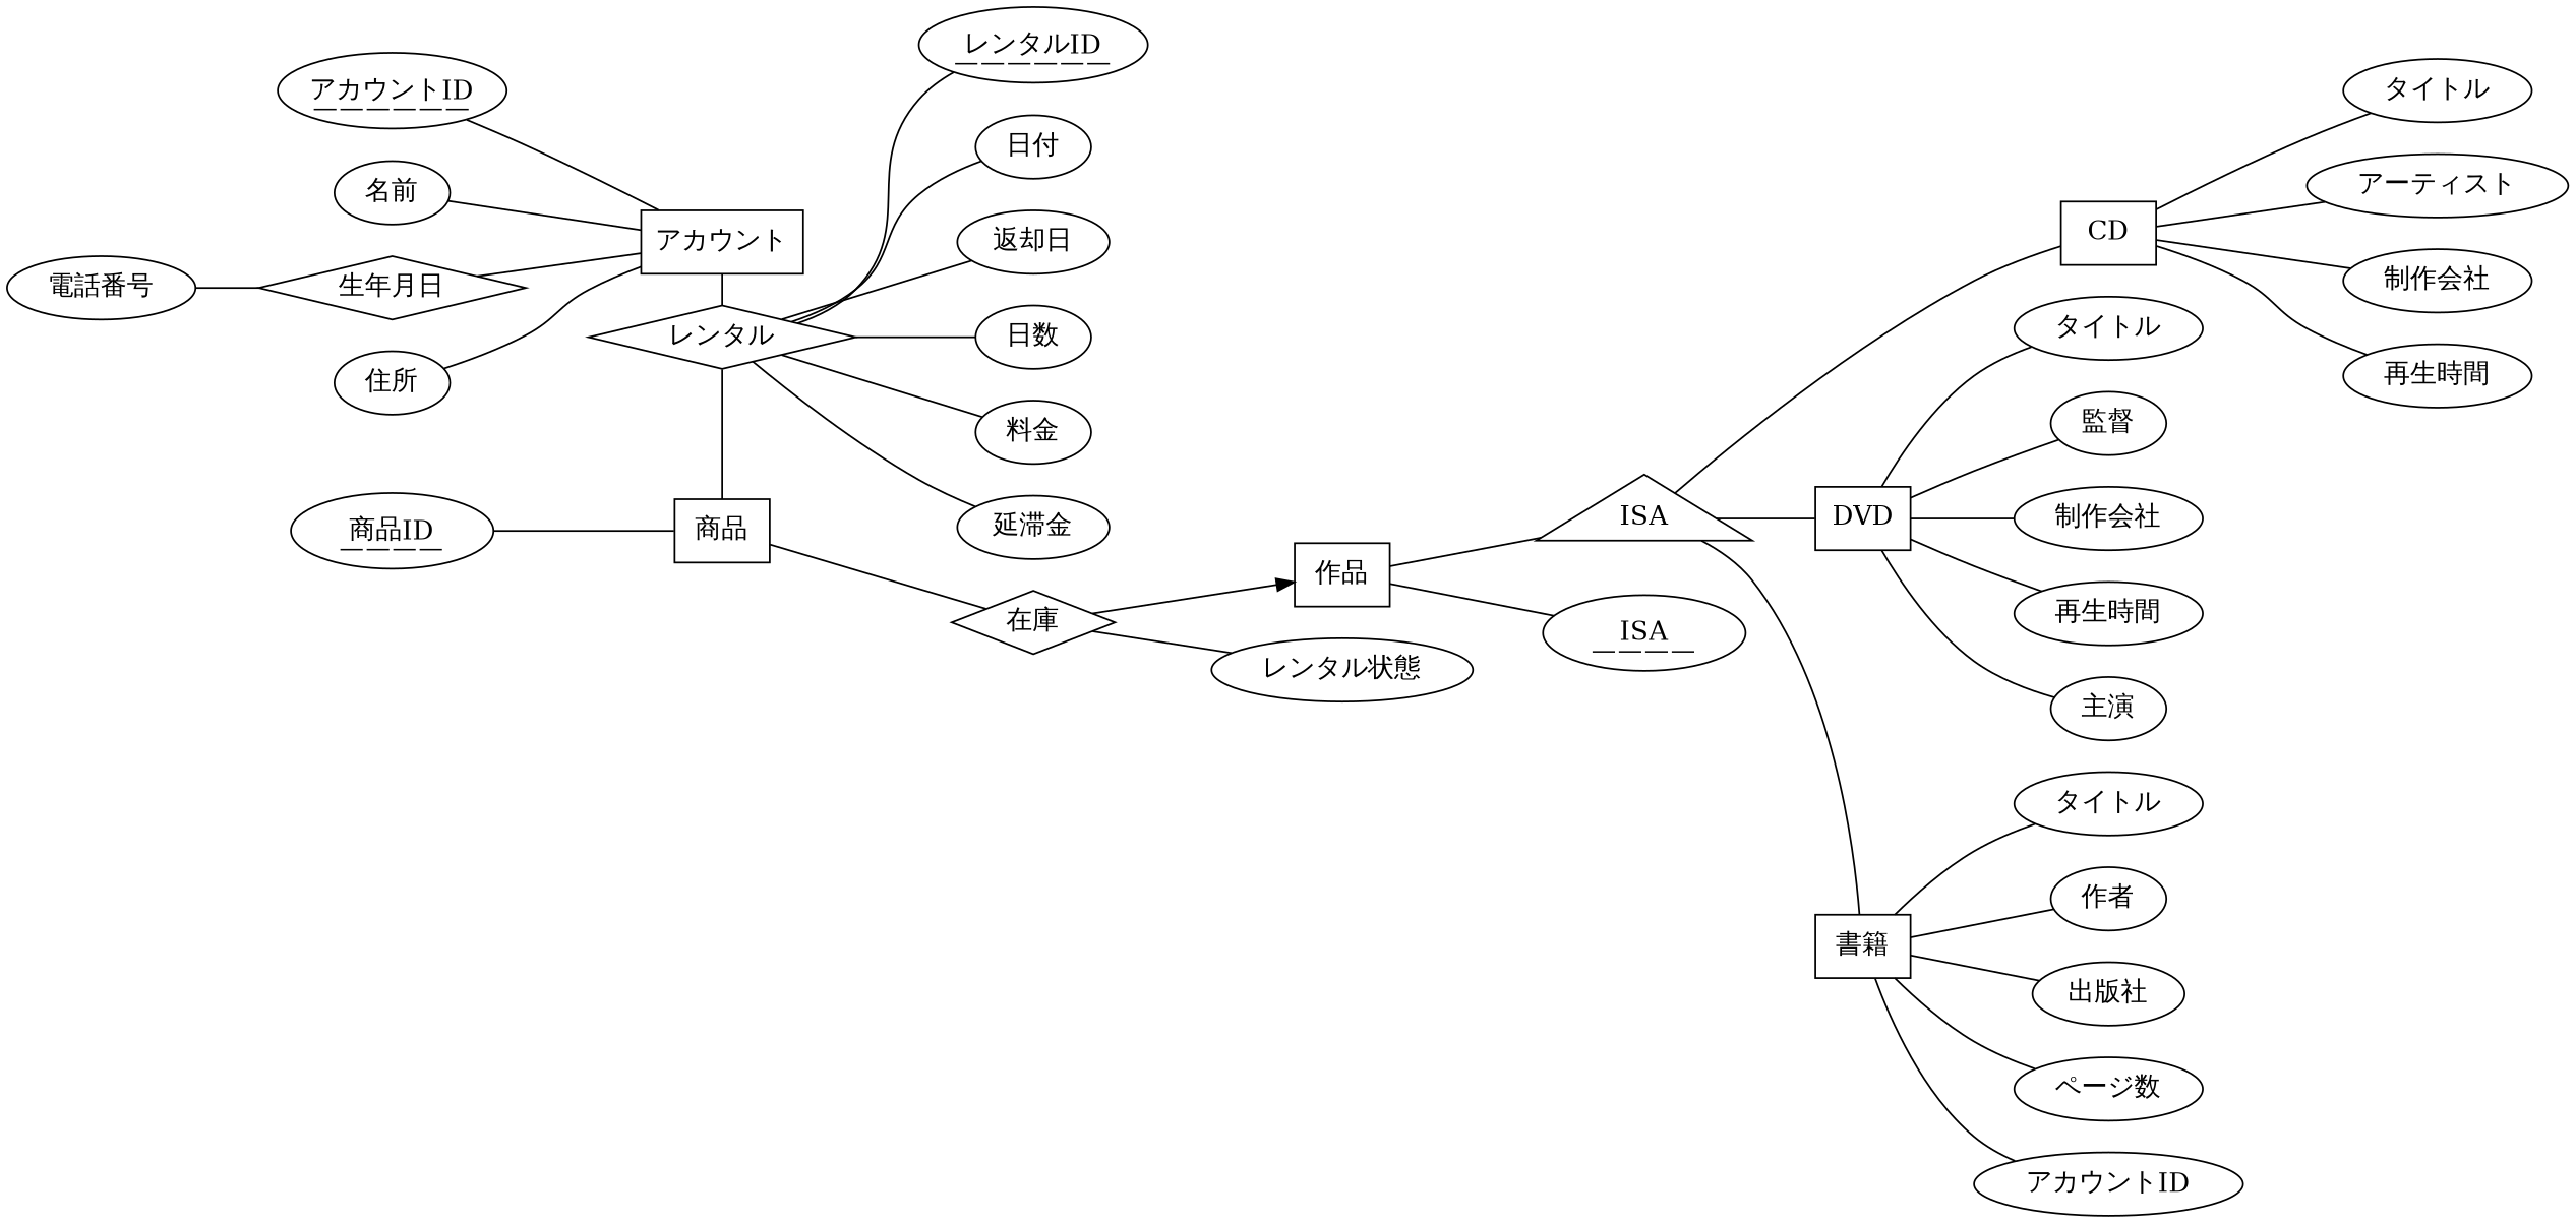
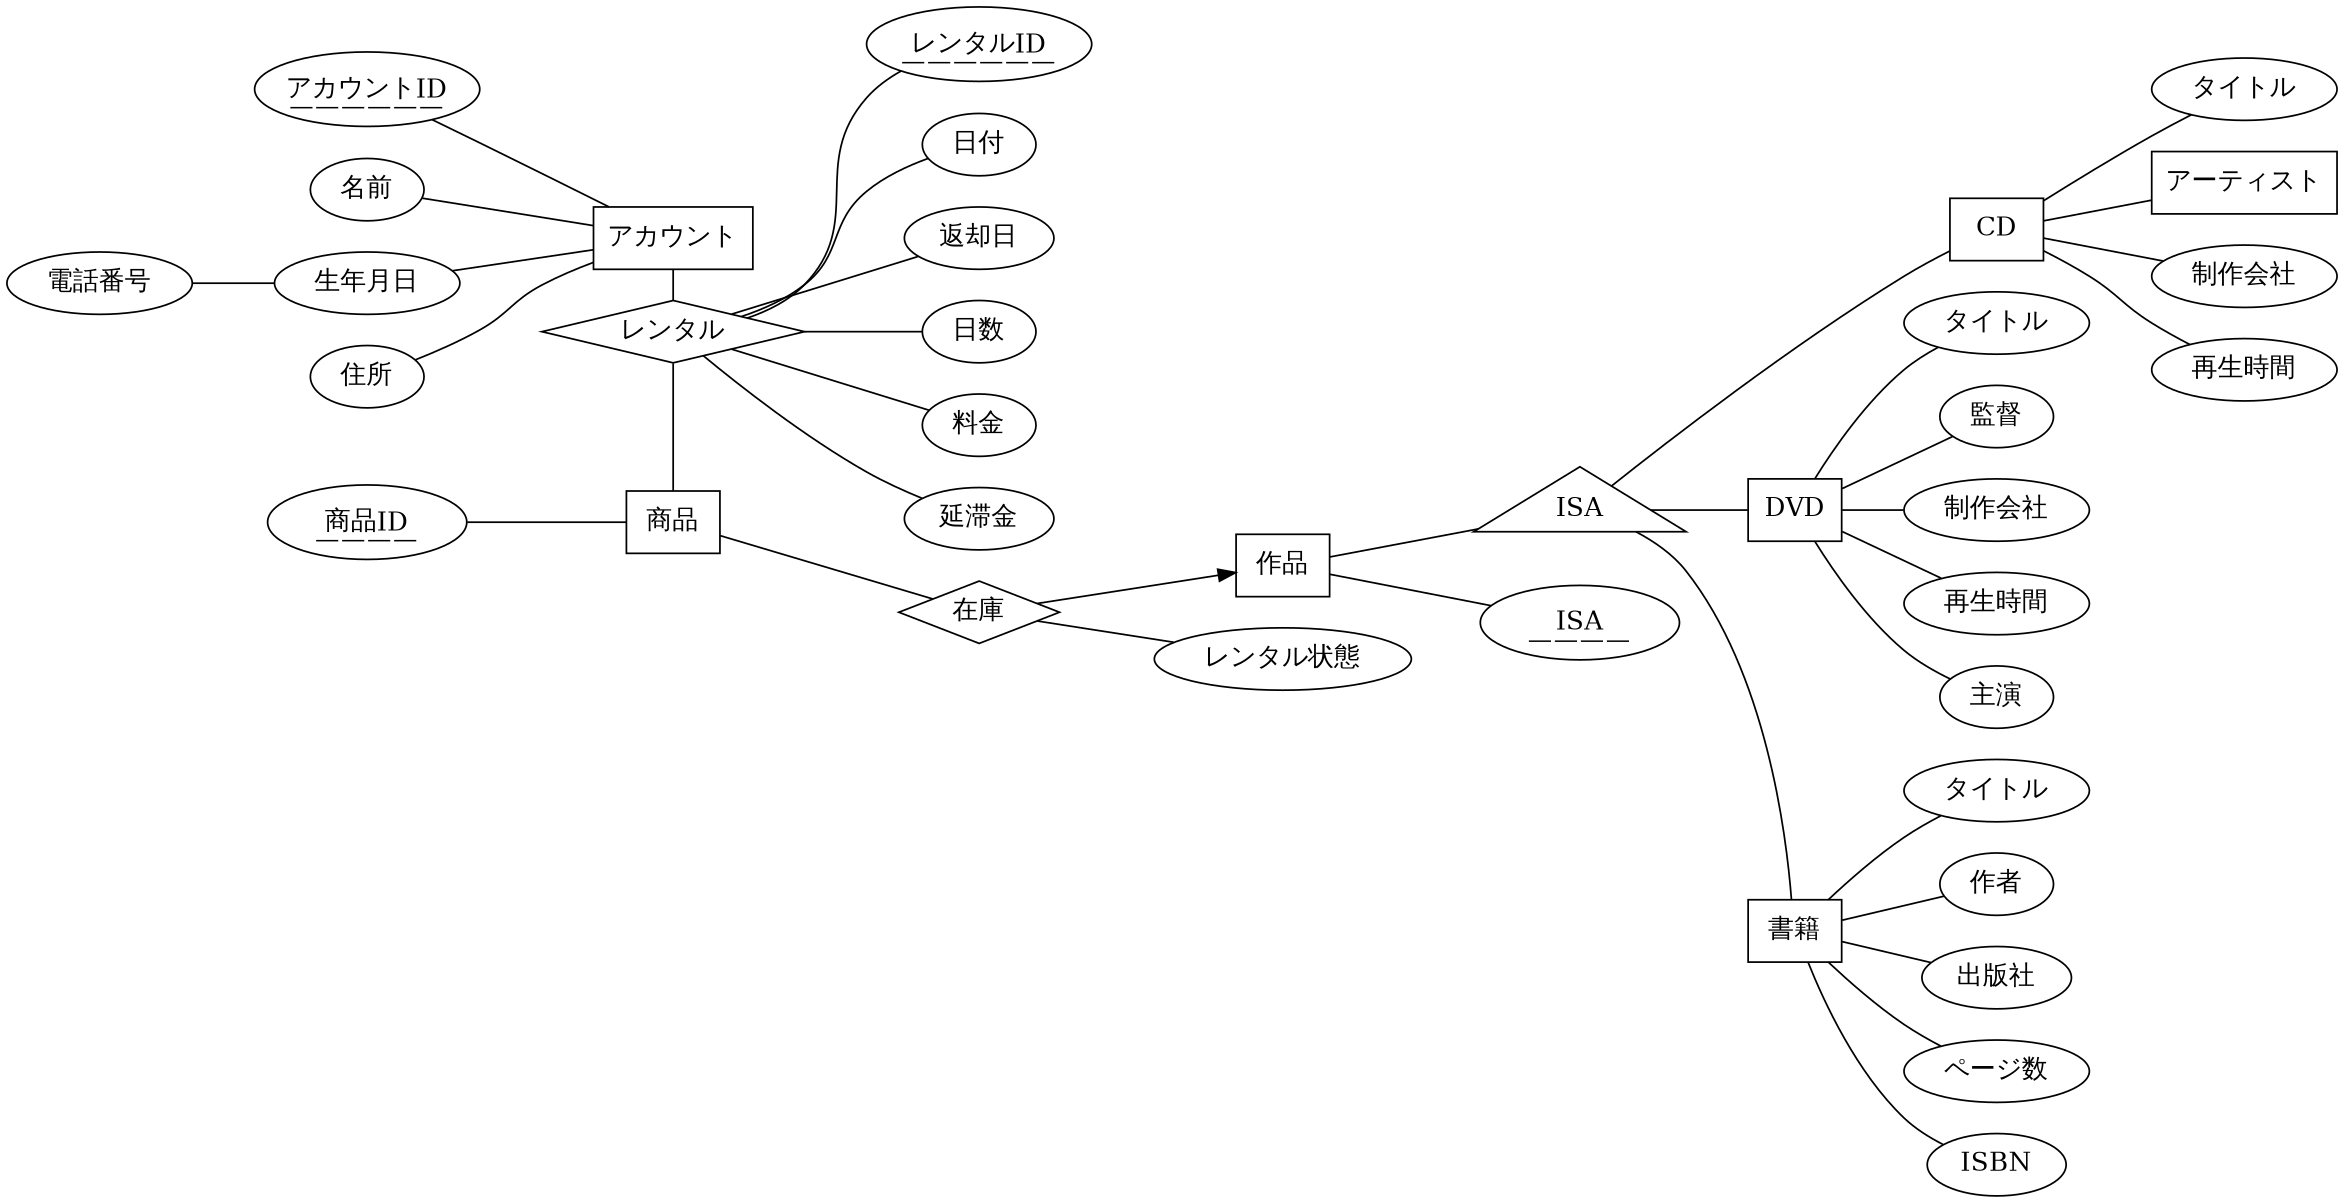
  digraph {
    rankdir=LR
    node [fontsize=15]
    edge [arrowhead=none]
    n1 [label="アカウント" shape=box]
    n2 [label="商品" shape=box]
    n3 [label="レンタル" shape=diamond]
    n4 [label=CD shape=box]
    n5 [label="タイトル"]
    n6 [label="タイトル"]
    n7 [label="作品" shape=box]
    n8 [label=ISA shape=triangle]
    n9 [label=DVD shape=box]
    n10 [label="書籍" shape=box]
    n11 [label="在庫" shape=diamond]
    n12 [fixedsize=true height=0.6 label="\nレンタルID\n￣￣￣￣￣￣" width=1.8]
    n13 [label="日付"]
    n14 [label="返却日"]
    n15 [label="日数"]
    n16 [label="料金"]
    n17 [label="延滞金"]
    n18 [label="タイトル"]
-   n19 [label="アーティスト"]
+   n19 [label="アーティスト" shape=box]
    n20 [label="制作会社"]
    n21 [label="再生時間"]
    n22 [fixedsize=true height=0.6 label="\nISA\n￣￣￣￣" width=1.6]
    n23 [label="監督"]
    n24 [label="制作会社"]
    n25 [label="再生時間"]
    n26 [label="主演"]
    n27 [label="作者"]
    n28 [label="出版社"]
    n29 [label="ページ数"]
-   n30 [label="アカウントID"]
+   n30 [label=ISBN]
    n31 [label="レンタル状態"]
    n32 [fixedsize=true height=0.6 label="\nアカウントID\n￣￣￣￣￣￣" width=1.8]
    n33 [label="名前"]
-   n34 [label="生年月日" shape=diamond]
+   n34 [label="生年月日"]
    n35 [label="住所"]
    n36 [label="電話番号"]
    n37 [fixedsize=true height=0.6 label="\n商品ID\n￣￣￣￣" width=1.6]
    subgraph sub_1 {
      rank=same
      n1
      n2
      n3
    }
    subgraph sub_2 {
      rank=same
      n4
      n5
      n6
    }
    subgraph sub_3 {
      n4
      n7
      n8
      n9
      n10
      n11
    }
    n1 -> n3
    n2 -> n11
    n3 -> n2
    n3 -> n12
    n3 -> n13
    n3 -> n14
    n3 -> n15
    n3 -> n16
    n3 -> n17
    n4 -> n18
    n4 -> n19
    n4 -> n20
    n4 -> n21
    n7 -> n8
    n7 -> n22
    n8 -> n4
    n8 -> n9
    n8 -> n10
    n9 -> n5
    n9 -> n23
    n9 -> n24
    n9 -> n25
    n9 -> n26
    n10 -> n6
    n10 -> n27
    n10 -> n28
    n10 -> n29
    n10 -> n30
    n11 -> n7 [arrowhead=""]
    n11 -> n31
    n32 -> n1
    n33 -> n1
    n34 -> n1
    n35 -> n1
    n36 -> n34
    n37 -> n2
  }
